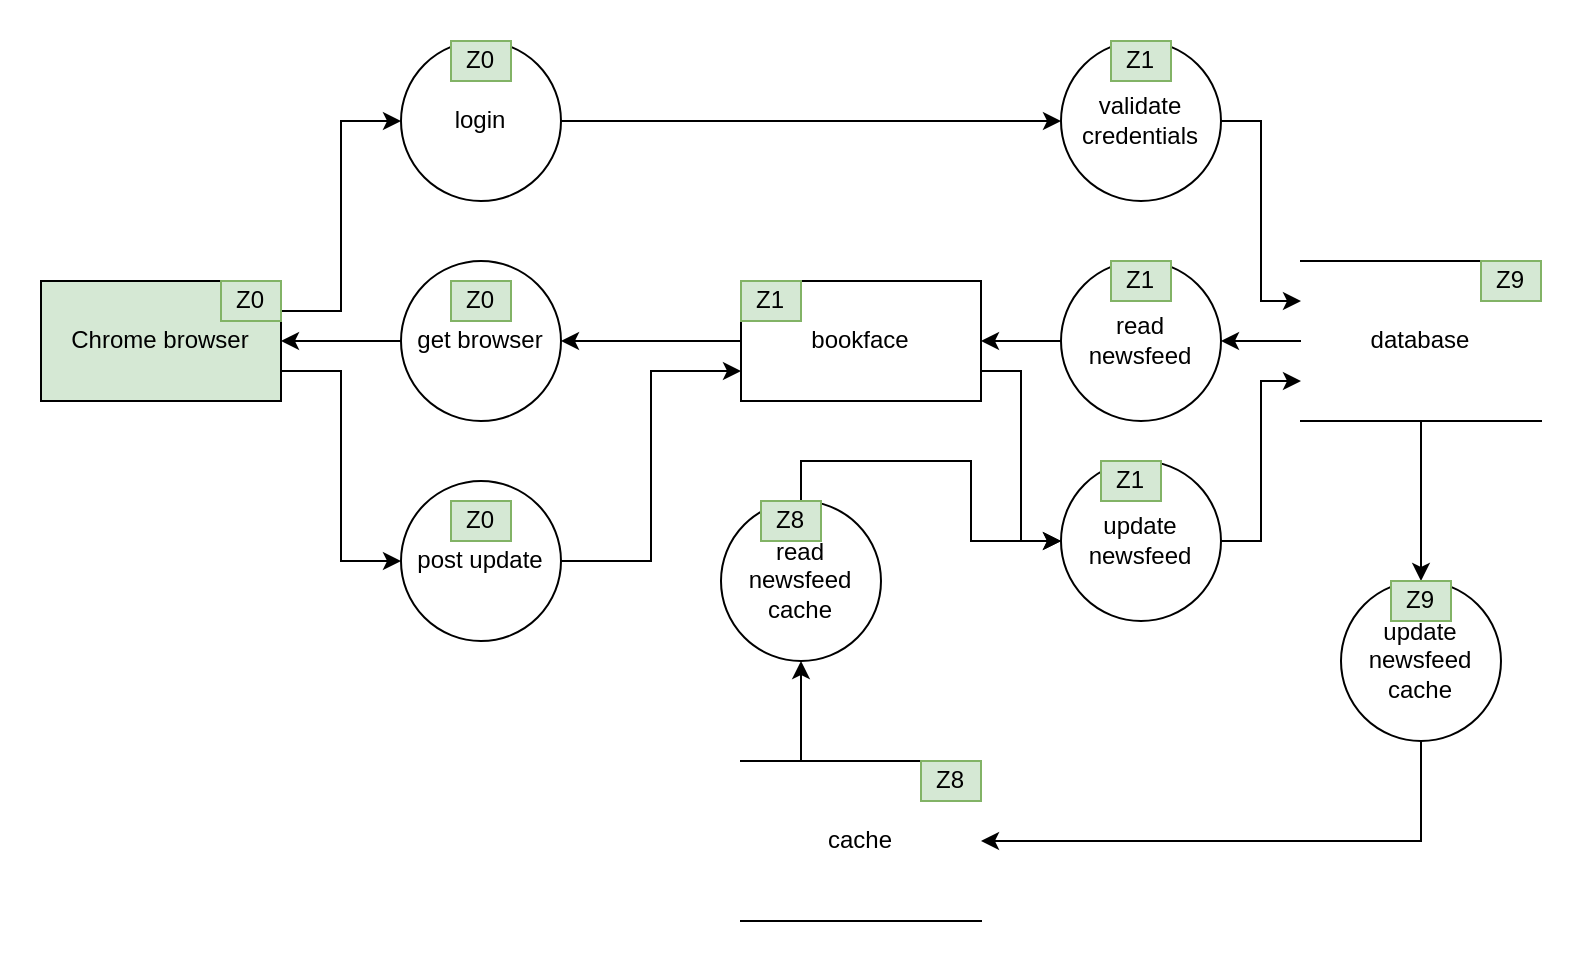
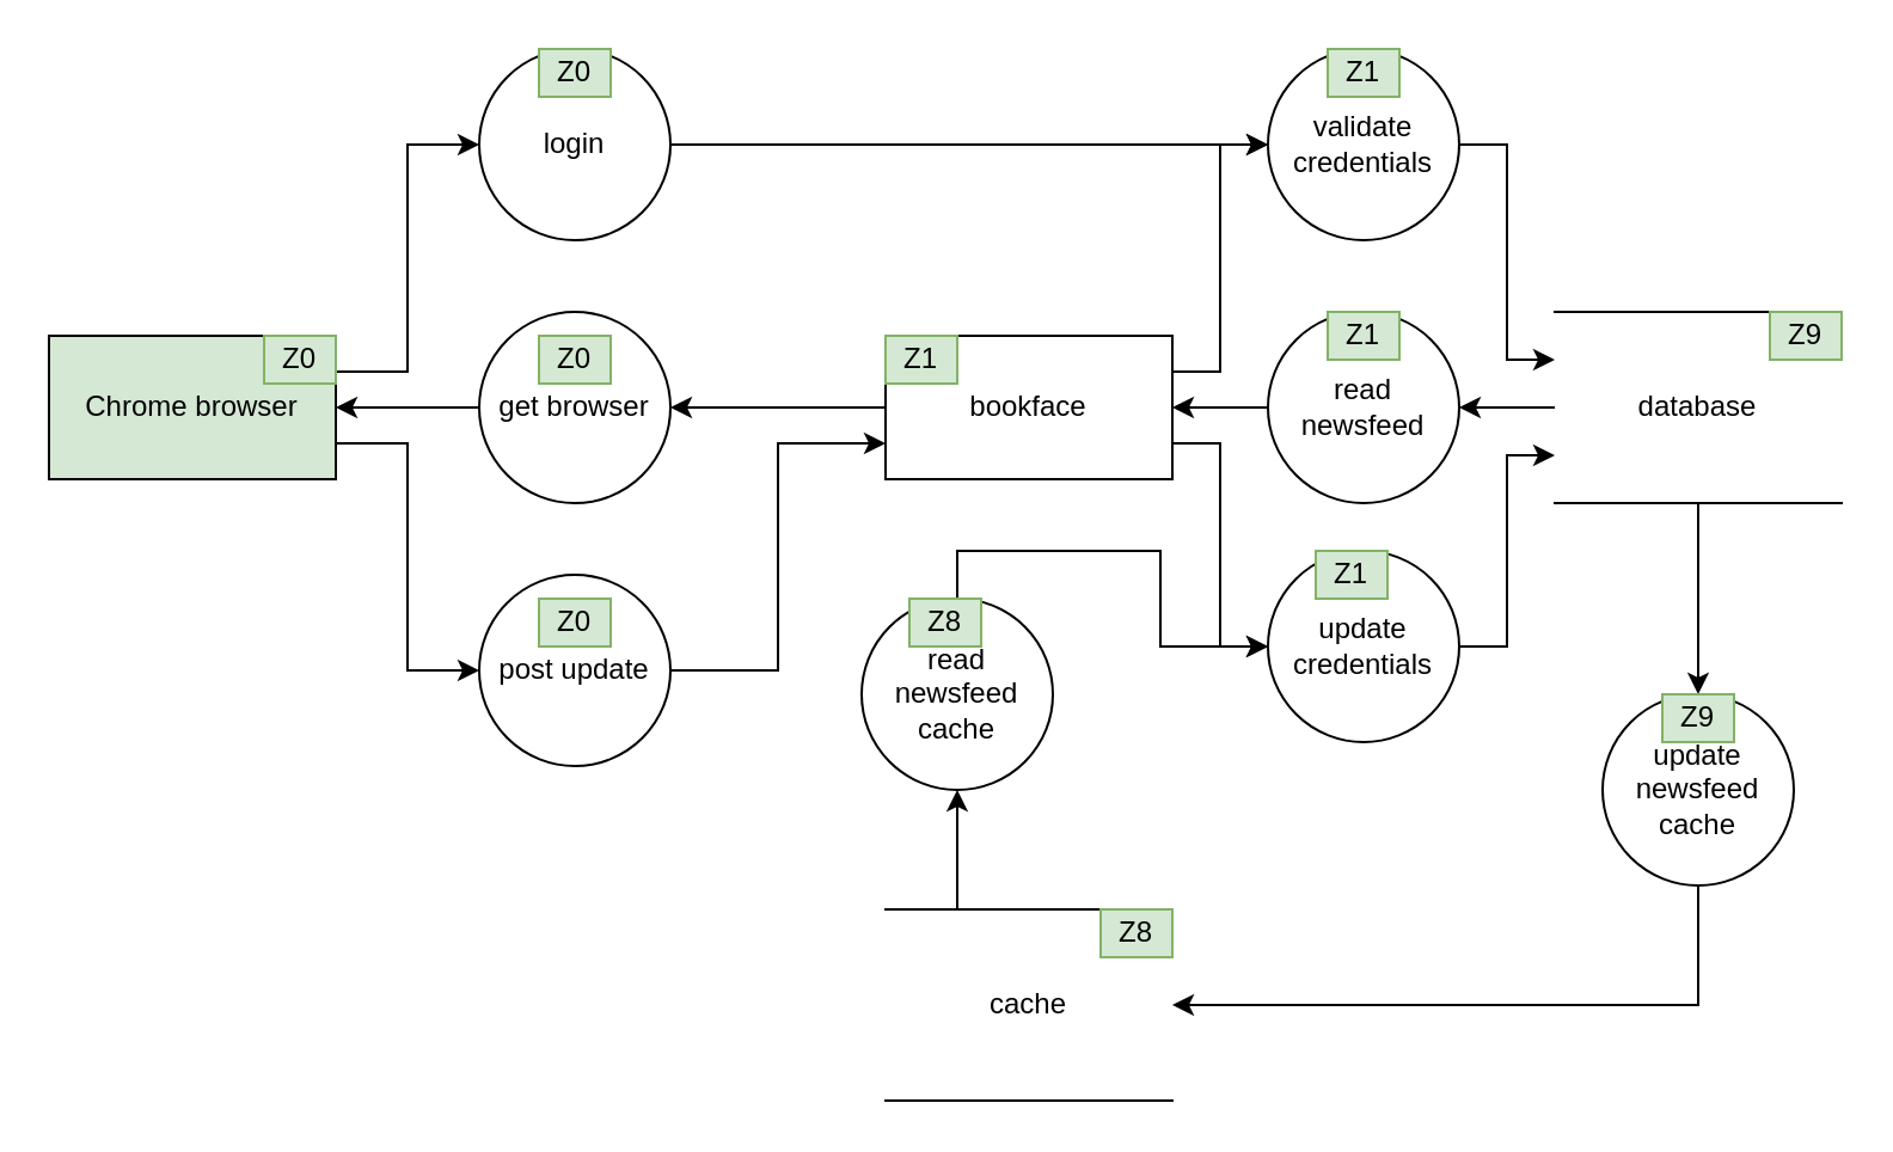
  <mxCell id="0" />
  <mxCell id="1" parent="0" />
  <mxCell id="2" style="edgeStyle=orthogonalEdgeStyle;rounded=0;orthogonalLoop=1;jettySize=auto;html=1;exitX=1;exitY=0.25;exitDx=0;exitDy=0;entryX=0;entryY=0.5;entryDx=0;entryDy=0;" edge="1" parent="1" source="4" target="15"><mxGeometry relative="1" as="geometry" /></mxCell>
  <mxCell id="3" style="edgeStyle=orthogonalEdgeStyle;rounded=0;orthogonalLoop=1;jettySize=auto;html=1;exitX=1;exitY=0.75;exitDx=0;exitDy=0;entryX=0;entryY=0.5;entryDx=0;entryDy=0;" edge="1" parent="1" source="4" target="19"><mxGeometry relative="1" as="geometry" /></mxCell>
  <mxCell id="4" value="Chrome browser" style="rounded=0;whiteSpace=wrap;html=1;fillColor=#d5e8d4;" vertex="1" parent="1"><mxGeometry x="20" y="140" width="120" height="60" as="geometry" /></mxCell>
+ <mxCell id="5" style="edgeStyle=orthogonalEdgeStyle;rounded=0;orthogonalLoop=1;jettySize=auto;html=1;exitX=1;exitY=0.25;exitDx=0;exitDy=0;entryX=0;entryY=0.5;entryDx=0;entryDy=0;" edge="1" parent="1" source="8" target="21"><mxGeometry relative="1" as="geometry" /></mxCell>
  <mxCell id="6" style="edgeStyle=orthogonalEdgeStyle;rounded=0;orthogonalLoop=1;jettySize=auto;html=1;exitX=0;exitY=0.5;exitDx=0;exitDy=0;entryX=1;entryY=0.5;entryDx=0;entryDy=0;" edge="1" parent="1" source="8" target="17"><mxGeometry relative="1" as="geometry" /></mxCell>
  <mxCell id="7" style="edgeStyle=orthogonalEdgeStyle;rounded=0;orthogonalLoop=1;jettySize=auto;html=1;exitX=1;exitY=0.75;exitDx=0;exitDy=0;entryX=0;entryY=0.5;entryDx=0;entryDy=0;" edge="1" parent="1" source="8" target="27"><mxGeometry relative="1" as="geometry" /></mxCell>
  <mxCell id="8" value="bookface" style="rounded=0;whiteSpace=wrap;html=1;" vertex="1" parent="1"><mxGeometry x="370" y="140" width="120" height="60" as="geometry" /></mxCell>
  <mxCell id="9" style="edgeStyle=orthogonalEdgeStyle;rounded=0;orthogonalLoop=1;jettySize=auto;html=1;exitX=0;exitY=0.5;exitDx=0;exitDy=0;entryX=1;entryY=0.5;entryDx=0;entryDy=0;" edge="1" parent="1" source="11" target="25"><mxGeometry relative="1" as="geometry" /></mxCell>
  <mxCell id="10" style="edgeStyle=orthogonalEdgeStyle;rounded=0;orthogonalLoop=1;jettySize=auto;html=1;exitX=0.5;exitY=1;exitDx=0;exitDy=0;entryX=0.5;entryY=0;entryDx=0;entryDy=0;" edge="1" parent="1" source="11" target="29"><mxGeometry relative="1" as="geometry" /></mxCell>
  <mxCell id="11" value="database" style="shape=partialRectangle;whiteSpace=wrap;html=1;left=0;right=0;fillColor=none;" vertex="1" parent="1"><mxGeometry x="650" y="130" width="120" height="80" as="geometry" /></mxCell>
  <mxCell id="12" style="edgeStyle=orthogonalEdgeStyle;rounded=0;orthogonalLoop=1;jettySize=auto;html=1;exitX=0.25;exitY=0;exitDx=0;exitDy=0;entryX=0.5;entryY=1;entryDx=0;entryDy=0;" edge="1" parent="1" source="13" target="23"><mxGeometry relative="1" as="geometry" /></mxCell>
  <mxCell id="13" value="cache" style="shape=partialRectangle;whiteSpace=wrap;html=1;left=0;right=0;fillColor=none;" vertex="1" parent="1"><mxGeometry x="370" y="380" width="120" height="80" as="geometry" /></mxCell>
  <mxCell id="14" style="edgeStyle=orthogonalEdgeStyle;rounded=0;orthogonalLoop=1;jettySize=auto;html=1;exitX=1;exitY=0.5;exitDx=0;exitDy=0;" edge="1" parent="1" source="15" target="21"><mxGeometry relative="1" as="geometry" /></mxCell>
  <mxCell id="15" value="login" style="ellipse;whiteSpace=wrap;html=1;aspect=fixed;" vertex="1" parent="1"><mxGeometry x="200" y="20" width="80" height="80" as="geometry" /></mxCell>
  <mxCell id="16" style="edgeStyle=orthogonalEdgeStyle;rounded=0;orthogonalLoop=1;jettySize=auto;html=1;exitX=0;exitY=0.5;exitDx=0;exitDy=0;entryX=1;entryY=0.5;entryDx=0;entryDy=0;" edge="1" parent="1" source="17" target="4"><mxGeometry relative="1" as="geometry" /></mxCell>
  <mxCell id="17" value="get browser" style="ellipse;whiteSpace=wrap;html=1;aspect=fixed;" vertex="1" parent="1"><mxGeometry x="200" y="130" width="80" height="80" as="geometry" /></mxCell>
  <mxCell id="18" style="edgeStyle=orthogonalEdgeStyle;rounded=0;orthogonalLoop=1;jettySize=auto;html=1;exitX=1;exitY=0.5;exitDx=0;exitDy=0;entryX=0;entryY=0.75;entryDx=0;entryDy=0;" edge="1" parent="1" source="19" target="8"><mxGeometry relative="1" as="geometry" /></mxCell>
  <mxCell id="19" value="post update" style="ellipse;whiteSpace=wrap;html=1;aspect=fixed;" vertex="1" parent="1"><mxGeometry x="200" y="240" width="80" height="80" as="geometry" /></mxCell>
  <mxCell id="20" style="edgeStyle=orthogonalEdgeStyle;rounded=0;orthogonalLoop=1;jettySize=auto;html=1;exitX=1;exitY=0.5;exitDx=0;exitDy=0;entryX=0;entryY=0.25;entryDx=0;entryDy=0;" edge="1" parent="1" source="21" target="11"><mxGeometry relative="1" as="geometry" /></mxCell>
  <mxCell id="21" value="validate credentials" style="ellipse;whiteSpace=wrap;html=1;aspect=fixed;" vertex="1" parent="1"><mxGeometry x="530" y="20" width="80" height="80" as="geometry" /></mxCell>
  <mxCell id="22" style="edgeStyle=orthogonalEdgeStyle;rounded=0;orthogonalLoop=1;jettySize=auto;html=1;exitX=0.5;exitY=0;exitDx=0;exitDy=0;" edge="1" parent="1" source="23" target="27"><mxGeometry relative="1" as="geometry" /></mxCell>
  <mxCell id="23" value="read newsfeed cache" style="ellipse;whiteSpace=wrap;html=1;aspect=fixed;" vertex="1" parent="1"><mxGeometry x="360" y="250" width="80" height="80" as="geometry" /></mxCell>
  <mxCell id="24" style="edgeStyle=orthogonalEdgeStyle;rounded=0;orthogonalLoop=1;jettySize=auto;html=1;exitX=0;exitY=0.5;exitDx=0;exitDy=0;entryX=1;entryY=0.5;entryDx=0;entryDy=0;" edge="1" parent="1" source="25" target="8"><mxGeometry relative="1" as="geometry" /></mxCell>
  <mxCell id="25" value="read newsfeed" style="ellipse;whiteSpace=wrap;html=1;aspect=fixed;" vertex="1" parent="1"><mxGeometry x="530" y="130" width="80" height="80" as="geometry" /></mxCell>
  <mxCell id="26" style="edgeStyle=orthogonalEdgeStyle;rounded=0;orthogonalLoop=1;jettySize=auto;html=1;exitX=1;exitY=0.5;exitDx=0;exitDy=0;entryX=0;entryY=0.75;entryDx=0;entryDy=0;" edge="1" parent="1" source="27" target="11"><mxGeometry relative="1" as="geometry" /></mxCell>
- <mxCell id="27" value="update newsfeed" style="ellipse;whiteSpace=wrap;html=1;aspect=fixed;" vertex="1" parent="1"><mxGeometry x="530" y="230" width="80" height="80" as="geometry" /></mxCell>
+ <mxCell id="27" value="update credentials" style="ellipse;whiteSpace=wrap;html=1;aspect=fixed;" vertex="1" parent="1"><mxGeometry x="530" y="230" width="80" height="80" as="geometry" /></mxCell>
  <mxCell id="28" style="edgeStyle=orthogonalEdgeStyle;rounded=0;orthogonalLoop=1;jettySize=auto;html=1;exitX=0.5;exitY=1;exitDx=0;exitDy=0;entryX=1;entryY=0.5;entryDx=0;entryDy=0;" edge="1" parent="1" source="29" target="13"><mxGeometry relative="1" as="geometry" /></mxCell>
  <mxCell id="29" value="update newsfeed&lt;br&gt;cache" style="ellipse;whiteSpace=wrap;html=1;aspect=fixed;" vertex="1" parent="1"><mxGeometry x="670" y="290" width="80" height="80" as="geometry" /></mxCell>
  <mxCell id="30" value="Z0" style="text;html=1;strokeColor=#82b366;fillColor=#d5e8d4;align=center;verticalAlign=middle;whiteSpace=wrap;overflow=hidden;" vertex="1" parent="1"><mxGeometry x="110" y="140" width="30" height="20" as="geometry" /></mxCell>
  <mxCell id="31" value="Z0" style="text;html=1;strokeColor=#82b366;fillColor=#d5e8d4;align=center;verticalAlign=middle;whiteSpace=wrap;overflow=hidden;" vertex="1" parent="1"><mxGeometry x="225" y="20" width="30" height="20" as="geometry" /></mxCell>
  <mxCell id="32" value="Z0" style="text;html=1;strokeColor=#82b366;fillColor=#d5e8d4;align=center;verticalAlign=middle;whiteSpace=wrap;overflow=hidden;" vertex="1" parent="1"><mxGeometry x="225" y="140" width="30" height="20" as="geometry" /></mxCell>
  <mxCell id="33" value="Z0" style="text;html=1;strokeColor=#82b366;fillColor=#d5e8d4;align=center;verticalAlign=middle;whiteSpace=wrap;overflow=hidden;" vertex="1" parent="1"><mxGeometry x="225" y="250" width="30" height="20" as="geometry" /></mxCell>
  <mxCell id="34" value="Z1" style="text;html=1;strokeColor=#82b366;fillColor=#d5e8d4;align=center;verticalAlign=middle;whiteSpace=wrap;overflow=hidden;" vertex="1" parent="1"><mxGeometry x="370" y="140" width="30" height="20" as="geometry" /></mxCell>
  <mxCell id="35" value="Z1" style="text;html=1;strokeColor=#82b366;fillColor=#d5e8d4;align=center;verticalAlign=middle;whiteSpace=wrap;overflow=hidden;" vertex="1" parent="1"><mxGeometry x="555" y="20" width="30" height="20" as="geometry" /></mxCell>
  <mxCell id="36" value="Z1" style="text;html=1;strokeColor=#82b366;fillColor=#d5e8d4;align=center;verticalAlign=middle;whiteSpace=wrap;overflow=hidden;" vertex="1" parent="1"><mxGeometry x="555" y="130" width="30" height="20" as="geometry" /></mxCell>
  <mxCell id="37" value="Z1" style="text;html=1;strokeColor=#82b366;fillColor=#d5e8d4;align=center;verticalAlign=middle;whiteSpace=wrap;overflow=hidden;" vertex="1" parent="1"><mxGeometry x="550" y="230" width="30" height="20" as="geometry" /></mxCell>
  <mxCell id="38" value="Z9" style="text;html=1;strokeColor=#82b366;fillColor=#d5e8d4;align=center;verticalAlign=middle;whiteSpace=wrap;overflow=hidden;" vertex="1" parent="1"><mxGeometry x="740" y="130" width="30" height="20" as="geometry" /></mxCell>
  <mxCell id="39" value="Z9" style="text;html=1;strokeColor=#82b366;fillColor=#d5e8d4;align=center;verticalAlign=middle;whiteSpace=wrap;overflow=hidden;" vertex="1" parent="1"><mxGeometry x="695" y="290" width="30" height="20" as="geometry" /></mxCell>
  <mxCell id="40" value="Z8" style="text;html=1;strokeColor=#82b366;fillColor=#d5e8d4;align=center;verticalAlign=middle;whiteSpace=wrap;overflow=hidden;" vertex="1" parent="1"><mxGeometry x="460" y="380" width="30" height="20" as="geometry" /></mxCell>
  <mxCell id="41" value="Z8" style="text;html=1;strokeColor=#82b366;fillColor=#d5e8d4;align=center;verticalAlign=middle;whiteSpace=wrap;overflow=hidden;" vertex="1" parent="1"><mxGeometry x="380" y="250" width="30" height="20" as="geometry" /></mxCell>
